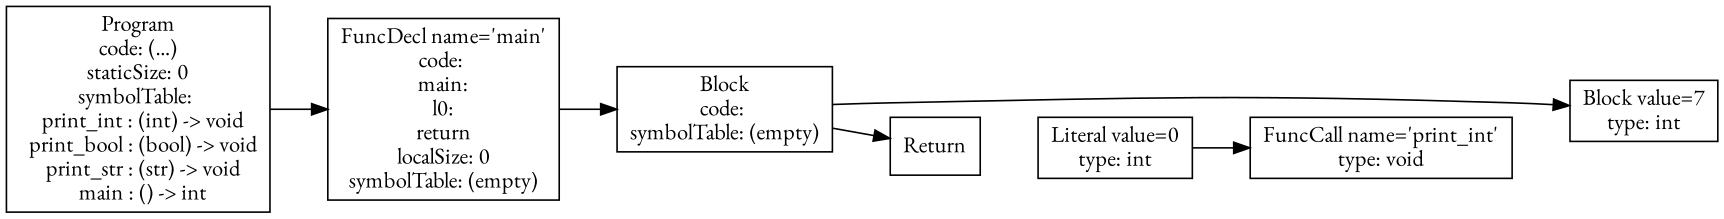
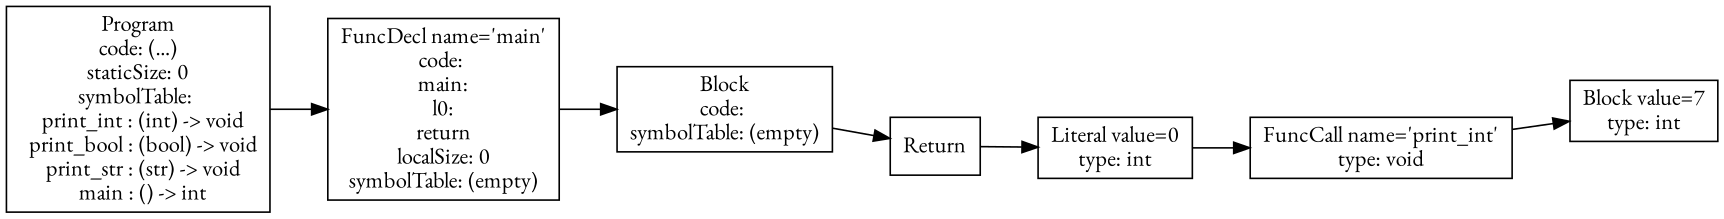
  digraph {
    fontname="EB Garamond"
    rankdir=LR
    node [fontname="EB Garamond" shape=box]
    edge [fontname="EB Garamond"]
    n1 [label="Block value=7\ntype: int"]
    n2 [label="FuncCall name='print_int'\ntype: void"]
    n3 [label="Literal value=0\ntype: int"]
    n4 [label=Return]
    n5 [label="Block\ncode: \nsymbolTable: (empty)"]
    n6 [label="FuncDecl name='main'\ncode: \nmain:\nl0:\nreturn\nlocalSize: 0\nsymbolTable: (empty)"]
    n7 [label="Program\ncode: (...)\nstaticSize: 0\nsymbolTable: \n  print_int : (int) -> void\n  print_bool : (bool) -> void\n  print_str : (str) -> void\n  main : () -> int"]
-   n5 -> n1
+   n2 -> n1
    n3 -> n2
+   n4 -> n3
    n5 -> n4
    n6 -> n5
    n7 -> n6
  }
